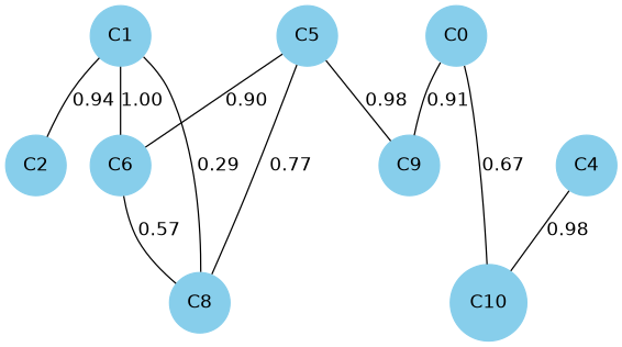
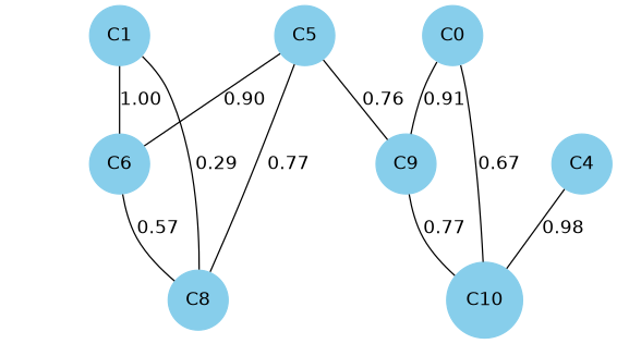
  digraph {
    fontname="DejaVu Sans"
    node [color=skyblue fontname="DejaVu Sans" shape=circle style=filled]
    edge [dir=none fontname="DejaVu Sans"]
    C1
-   C2
    C6
    C8
    n5 [label=C0]
    C9
    C10
    C4
    C5
    subgraph sub_1 {
      C1
-     C2
      C6
      C8
      n5
      C9
      C10
      C4
      C5
    }
-   C1 -> C2 [label=0.94]
    C1 -> C6 [label=1.00]
    C1 -> C8 [label=0.29]
    C6 -> C8 [label=0.57]
    n5 -> C9 [label=0.91]
    n5 -> C10 [label=0.67]
+   C9 -> C10 [label=0.77]
    C4 -> C10 [label=0.98]
    C5 -> C6 [label=0.90]
    C5 -> C8 [label=0.77]
-   C5 -> C9 [label=0.98]
+   C5 -> C9 [label=0.76]
  }
